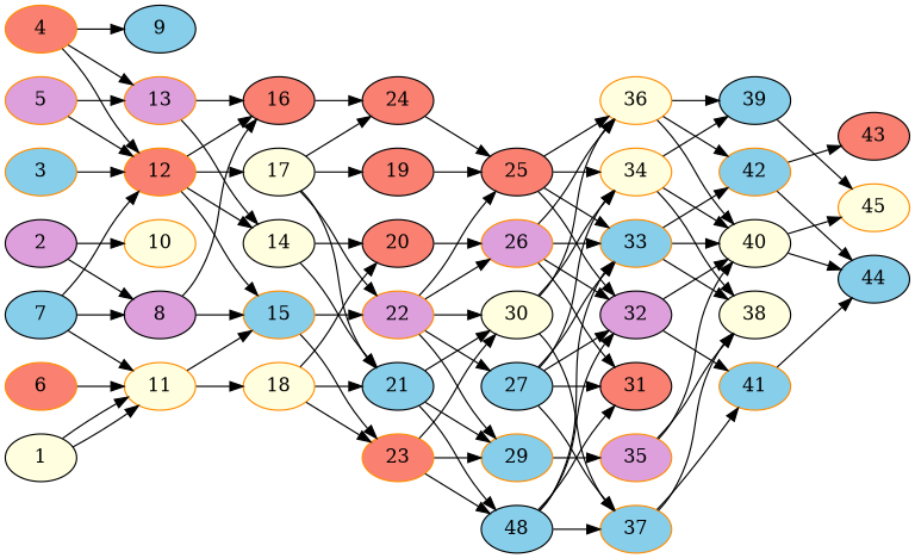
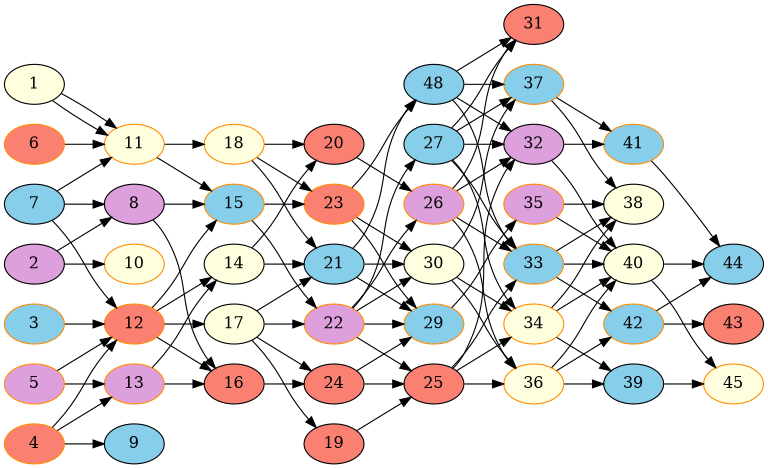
  digraph {
    rankdir=LR
    node [alpha=0.14 color=black fillcolor=skyblue style=filled]
    1 [alpha=0.19 expect_size=31996928 fillcolor=lightyellow]
    11 [alpha=0.20 color=darkorange expect_size=16212992 fillcolor=lightyellow]
    15 [alpha=0.19 color=darkorange expect_size=33069056]
    18 [alpha=0.10 color=darkorange expect_size=30307328 fillcolor=lightyellow]
    22 [alpha=0.13 color=darkorange expect_size=15161344 fillcolor=plum]
    23 [color=darkorange expect_size=26076160 fillcolor=salmon]
    20 [alpha=0.17 expect_size=47395840 fillcolor=salmon]
    21 [alpha=0.12 expect_size=15633408]
    2 [alpha=0.10 expect_size=22063104 fillcolor=plum]
    8 [alpha=0.06 expect_size=35756032 fillcolor=plum]
    10 [alpha=0.07 color=darkorange expect_size=46094336 fillcolor=lightyellow]
    16 [alpha=0.08 expect_size=10119168 fillcolor=salmon]
    24 [alpha=0.11 expect_size=46338048 fillcolor=salmon]
    3 [alpha=0.02 color=darkorange expect_size=5326848]
    12 [alpha=0.05 color=darkorange expect_size=14927872 fillcolor=salmon]
    14 [alpha=0.19 expect_size=42331136 fillcolor=lightyellow]
    17 [alpha=0.15 expect_size=15568896 fillcolor=lightyellow]
    19 [expect_size=44573696 fillcolor=salmon]
    4 [alpha=0.16 color=darkorange expect_size=41529344 fillcolor=salmon]
    9 [alpha=0.01 expect_size=13993984]
    13 [alpha=0.09 color=darkorange expect_size=37904384 fillcolor=plum]
    5 [alpha=0.10 color=darkorange expect_size=22960128 fillcolor=plum]
    6 [alpha=0.02 color=darkorange expect_size=37388288 fillcolor=salmon]
    7 [alpha=0.06 expect_size=9574400]
    26 [color=darkorange expect_size=42423296 fillcolor=plum]
    29 [alpha=0.03 color=darkorange expect_size=25605120]
    30 [alpha=0.17 expect_size=12030976 fillcolor=lightyellow]
    25 [alpha=0.16 expect_size=45066240 fillcolor=salmon]
    27 [expect_size=13250560]
    n30 [alpha=0.06 expect_size=48283648 label=48]
    32 [alpha=0.18 expect_size=32716800 fillcolor=plum]
    33 [color=darkorange expect_size=16180224]
    36 [alpha=0.16 color=darkorange expect_size=19775488 fillcolor=lightyellow]
    31 [alpha=0.15 expect_size=5483520 fillcolor=salmon]
    37 [alpha=0.06 color=darkorange expect_size=52123648]
    35 [alpha=0.10 color=darkorange expect_size=29892608 fillcolor=plum]
    34 [alpha=0.06 color=darkorange expect_size=50328576 fillcolor=lightyellow]
    40 [alpha=0.00 expect_size=11199488 fillcolor=lightyellow]
    41 [alpha=0.00 color=darkorange expect_size=50330624]
    38 [alpha=0.07 expect_size=36897792 fillcolor=lightyellow]
    42 [alpha=0.04 color=darkorange expect_size=38600704]
    39 [alpha=0.05 expect_size=51796992]
    45 [alpha=0.15 color=darkorange expect_size=32999424 fillcolor=lightyellow]
    44 [alpha=0.08 expect_size=18653184]
    43 [alpha=0.17 expect_size=32883712 fillcolor=salmon]
    1 -> 11
    1 -> 11
    11 -> 15
    11 -> 18
    15 -> 22
    15 -> 23
    18 -> 23
    18 -> 20
    18 -> 21
    22 -> 26
    22 -> 29
    22 -> 30
    22 -> 25
    22 -> 27
    23 -> 29
    23 -> 30
    23 -> n30
    20 -> 26
    21 -> 29
    21 -> 30
    21 -> n30
    2 -> 8
    2 -> 10
    8 -> 15
    8 -> 16
    16 -> 24
+   24 -> 29
    24 -> 25
    3 -> 12
    12 -> 15
    12 -> 16
    12 -> 14
    12 -> 17
    14 -> 20
    14 -> 21
    17 -> 22
    17 -> 21
    17 -> 24
    17 -> 19
    19 -> 25
    4 -> 12
    4 -> 9
    4 -> 13
    13 -> 16
    13 -> 14
    5 -> 12
    5 -> 13
    6 -> 11
    7 -> 11
    7 -> 8
    7 -> 12
    26 -> 32
    26 -> 33
    26 -> 36
    26 -> 31
    29 -> 35
    30 -> 36
    30 -> 37
    30 -> 34
    25 -> 32
    25 -> 33
    25 -> 36
    25 -> 34
    27 -> 32
    27 -> 33
    27 -> 31
    27 -> 37
    27 -> 34
    n30 -> 32
    n30 -> 33
    n30 -> 31
    n30 -> 37
    32 -> 40
    32 -> 41
    33 -> 40
    33 -> 38
    33 -> 42
    36 -> 40
    36 -> 42
    36 -> 39
    37 -> 41
    37 -> 38
    35 -> 40
    35 -> 38
    34 -> 40
    34 -> 38
    34 -> 39
    40 -> 45
    40 -> 44
    41 -> 44
    42 -> 44
    42 -> 43
    39 -> 45
  }
